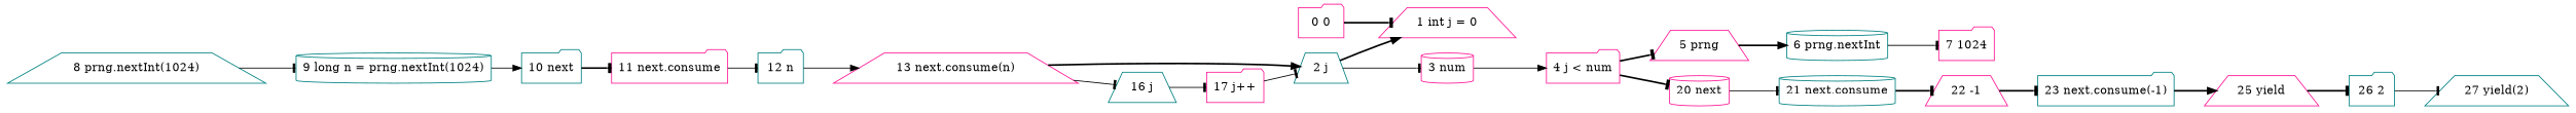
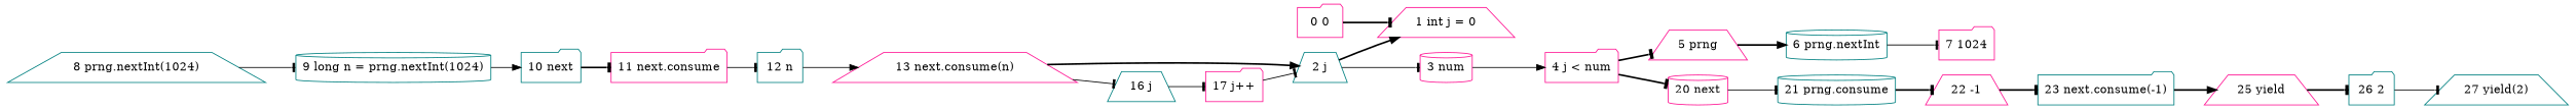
  digraph {
    rankdir=LR
    node [color=deeppink shape=trapezium]
    edge [arrowhead=tee style=solid]
    "1 int j = 0"
    "0 0" [shape=folder]
    "2 j" [color=teal]
    "3 num" [shape=cylinder]
    "4 j < num" [shape=folder]
    "5 prng"
    "20 next" [shape=cylinder]
    "6 prng.nextInt" [color=teal shape=cylinder]
-   "21 next.consume" [color=teal shape=cylinder]
+   "21 next.consume" [color=teal shape=cylinder label="21 prng.consume"]
    "17 j++" [shape=folder]
    "13 next.consume(n)"
    "16 j" [color=teal]
    "8 prng.nextInt(1024)" [color=teal]
    "9 long n = prng.nextInt(1024)" [color=teal shape=cylinder]
    "10 next" [color=teal shape=folder]
    "11 next.consume" [shape=folder]
    "7 1024" [shape=folder]
    "12 n" [color=teal shape=folder]
    "22 -1"
    "23 next.consume(-1)" [color=teal shape=folder]
    "25 yield"
    "26 2" [color=teal shape=folder]
    "27 yield(2)" [color=teal]
    "0 0" -> "1 int j = 0" [style=bold]
    "2 j" -> "1 int j = 0" [arrowhead=normal style=bold]
    "2 j" -> "3 num"
    "3 num" -> "4 j < num" [arrowhead=normal]
    "4 j < num" -> "5 prng" [style=bold]
    "4 j < num" -> "20 next" [style=bold]
    "5 prng" -> "6 prng.nextInt" [arrowhead=normal style=bold]
    "20 next" -> "21 next.consume"
    "6 prng.nextInt" -> "7 1024"
    "21 next.consume" -> "22 -1" [style=bold]
    "17 j++" -> "2 j"
    "13 next.consume(n)" -> "2 j" [arrowhead=normal style=bold]
    "13 next.consume(n)" -> "16 j"
    "16 j" -> "17 j++"
    "8 prng.nextInt(1024)" -> "9 long n = prng.nextInt(1024)"
    "9 long n = prng.nextInt(1024)" -> "10 next" [arrowhead=normal]
    "10 next" -> "11 next.consume" [style=bold]
    "11 next.consume" -> "12 n"
    "12 n" -> "13 next.consume(n)" [arrowhead=normal]
    "22 -1" -> "23 next.consume(-1)" [style=bold]
    "23 next.consume(-1)" -> "25 yield" [arrowhead=normal style=bold]
    "25 yield" -> "26 2" [style=bold]
    "26 2" -> "27 yield(2)"
  }
